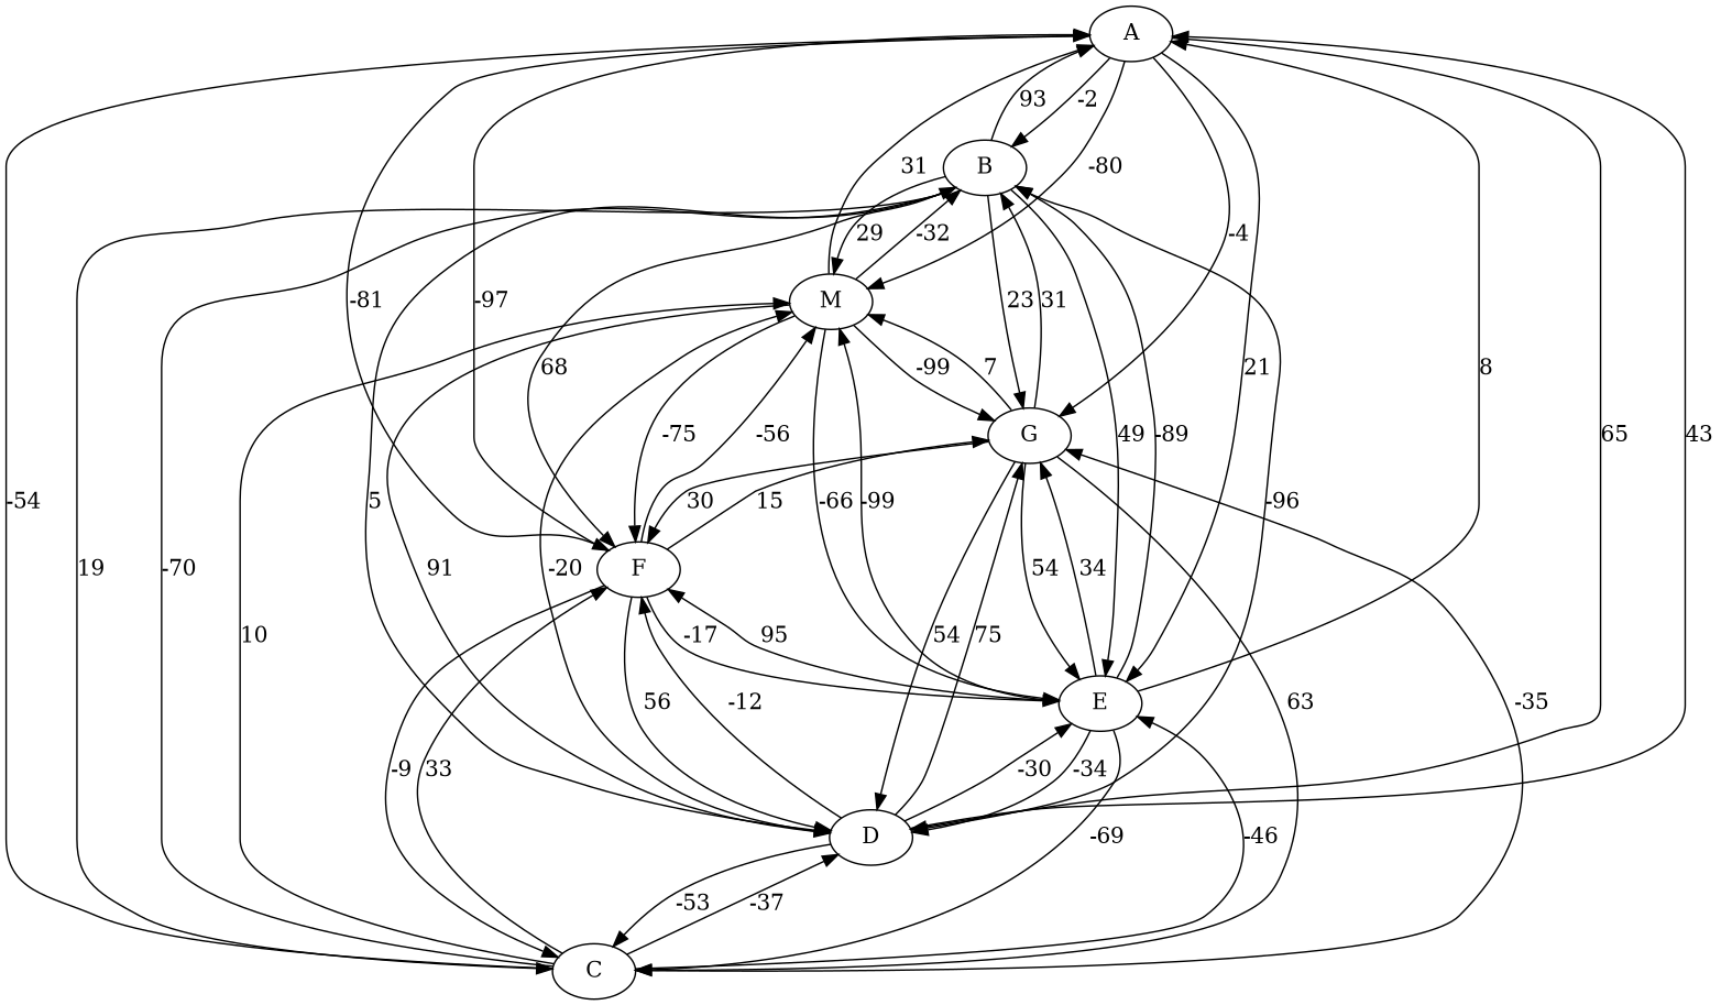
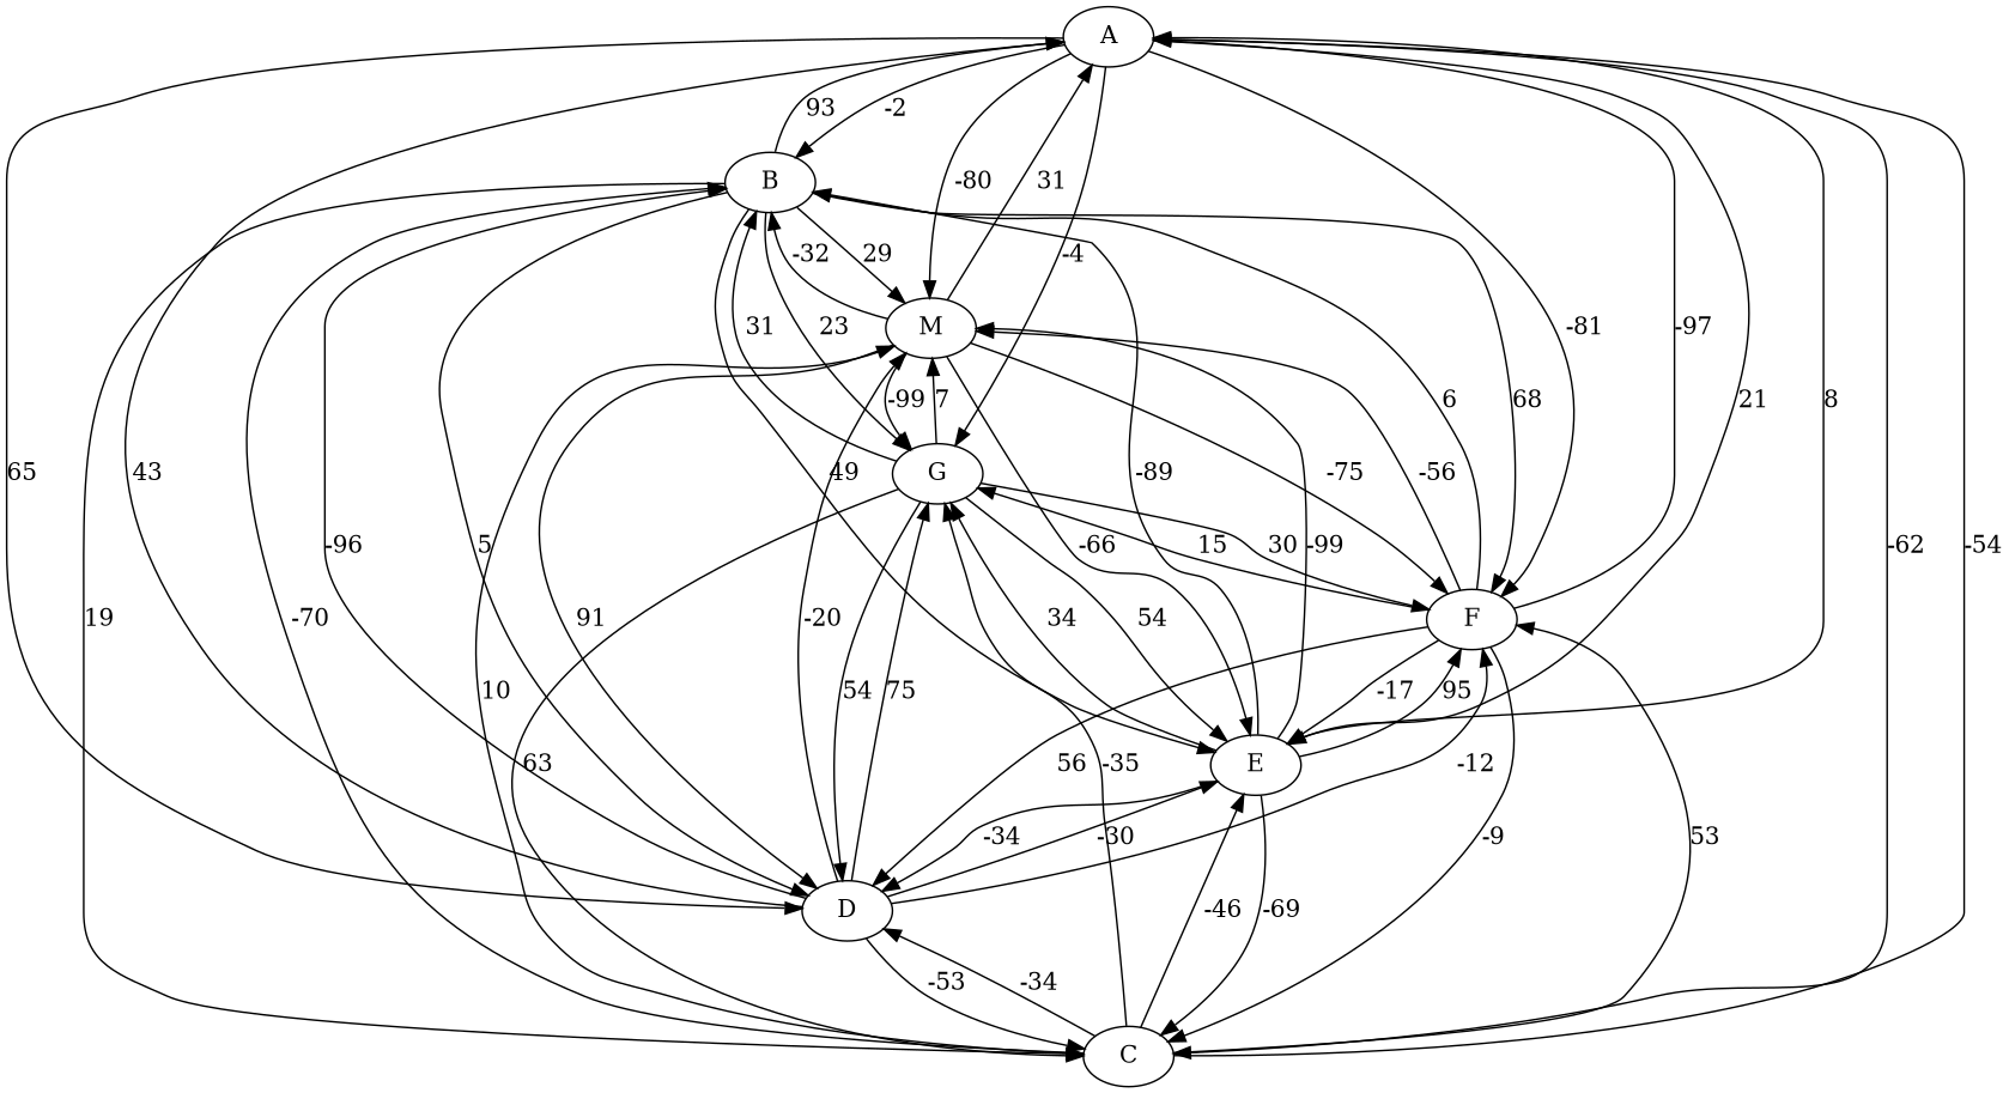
  strict digraph {
    A
    B
    C
    D
    E
    F
    G
    M
    A -> B [label=-2]
+   A -> C [label=-62]
    A -> D [label=65]
    A -> E [label=21]
    A -> F [label=-81]
    A -> G [label=-4]
    A -> M [label=-80]
    B -> A [label=93]
    B -> C [label=19]
    B -> D [label=5]
    B -> E [label=49]
    B -> F [label=68]
    B -> G [label=23]
    B -> M [label=29]
    C -> A [label=-54]
    C -> B [label=-70]
-   C -> D [label=-37]
+   C -> D [label=-34]
    C -> E [label=-46]
-   C -> F [label=33]
+   C -> F [label=53]
    C -> G [label=-35]
    C -> M [label=10]
    D -> A [label=43]
    D -> B [label=-96]
    D -> C [label=-53]
    D -> E [label=-30]
    D -> F [label=-12]
    D -> G [label=75]
    D -> M [label=-20]
    E -> A [label=8]
    E -> B [label=-89]
    E -> C [label=-69]
    E -> D [label=-34]
    E -> F [label=95]
    E -> G [label=34]
    E -> M [label=-99]
    F -> A [label=-97]
+   F -> B [label=6]
    F -> C [label=-9]
    F -> D [label=56]
    F -> E [label=-17]
    F -> G [label=15]
    F -> M [label=-56]
    G -> B [label=31]
    G -> C [label=63]
    G -> D [label=54]
    G -> E [label=54]
    G -> F [label=30]
    G -> M [label=7]
    M -> A [label=31]
    M -> B [label=-32]
    M -> D [label=91]
    M -> E [label=-66]
    M -> F [label=-75]
    M -> G [label=-99]
  }
